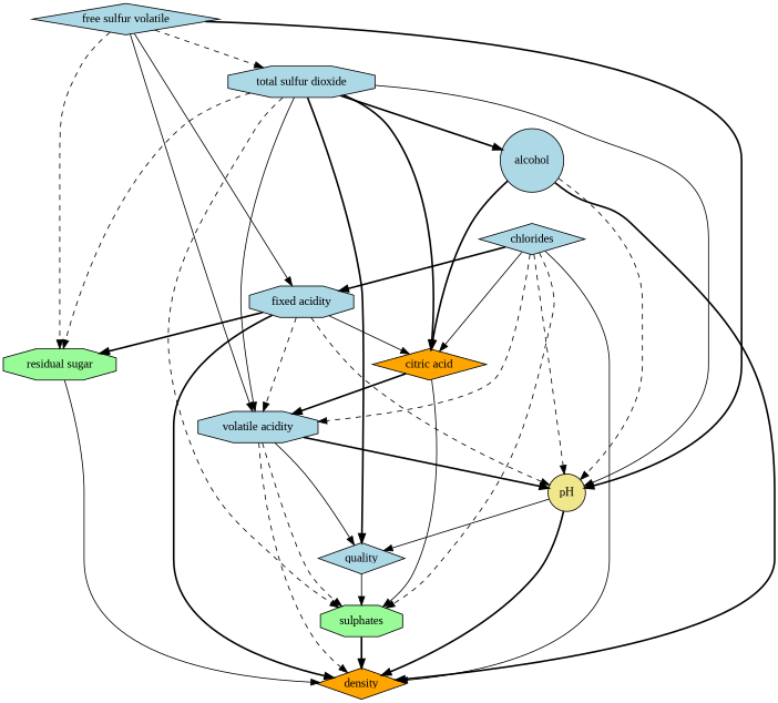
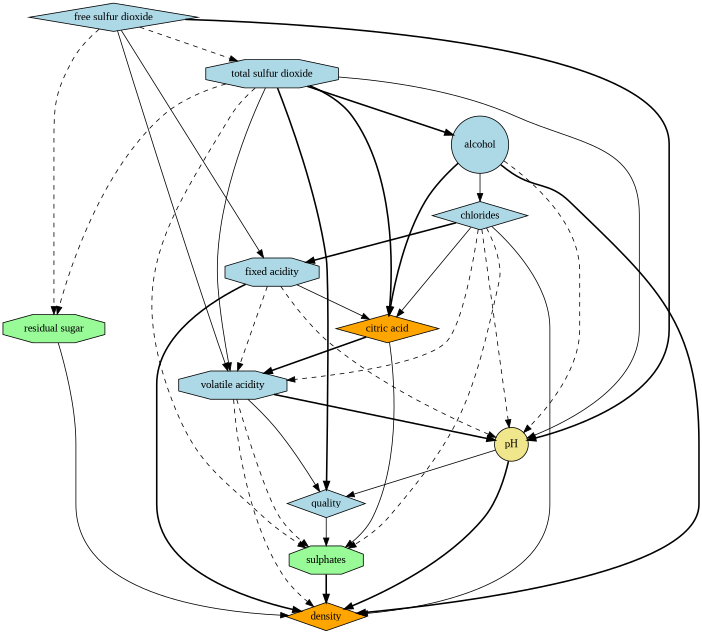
  strict digraph {
    fontname="Liberation Serif"
    node [fillcolor=lightblue fontname="Liberation Serif" shape=octagon style=filled]
    edge [fontname="Liberation Serif" style=solid]
    n1 [label="fixed acidity"]
    n2 [label="volatile acidity"]
    n3 [fillcolor=orange label="citric acid" shape=diamond]
    n4 [fillcolor=palegreen label="residual sugar"]
    n5 [fillcolor=orange label=density shape=diamond]
    n6 [fillcolor=khaki label=pH shape=circle]
    n7 [fillcolor=palegreen label=sulphates]
    n8 [label=quality shape=diamond]
    n9 [label=chlorides shape=diamond]
-   n10 [label="free sulfur volatile" shape=diamond]
+   n10 [label="free sulfur dioxide" shape=diamond]
    n11 [label="total sulfur dioxide"]
    n12 [label=alcohol shape=circle]
    n1 -> n2 [style=dashed]
    n1 -> n3
-   n1 -> n4 [style=bold]
    n1 -> n5 [style=bold]
    n1 -> n6 [style=dashed]
    n2 -> n5 [style=dashed]
    n2 -> n6 [style=bold]
    n2 -> n7 [style=dashed]
    n2 -> n8
    n3 -> n2 [style=bold]
    n3 -> n7
    n4 -> n5
    n6 -> n5 [style=bold]
    n6 -> n8
    n7 -> n5 [style=bold]
    n8 -> n7
    n9 -> n1 [style=bold]
    n9 -> n2 [style=dashed]
    n9 -> n3
    n9 -> n5
    n9 -> n6 [style=dashed]
    n9 -> n7 [style=dashed]
    n10 -> n1
    n10 -> n2
    n10 -> n4 [style=dashed]
    n10 -> n6 [style=bold]
    n10 -> n11 [style=dashed]
    n11 -> n2
    n11 -> n3 [style=bold]
    n11 -> n4 [style=dashed]
    n11 -> n6
    n11 -> n7 [style=dashed]
    n11 -> n8 [style=bold]
    n11 -> n12 [style=bold]
    n12 -> n3 [style=bold]
    n12 -> n5 [style=bold]
    n12 -> n6 [style=dashed]
+   n12 -> n9
  }
